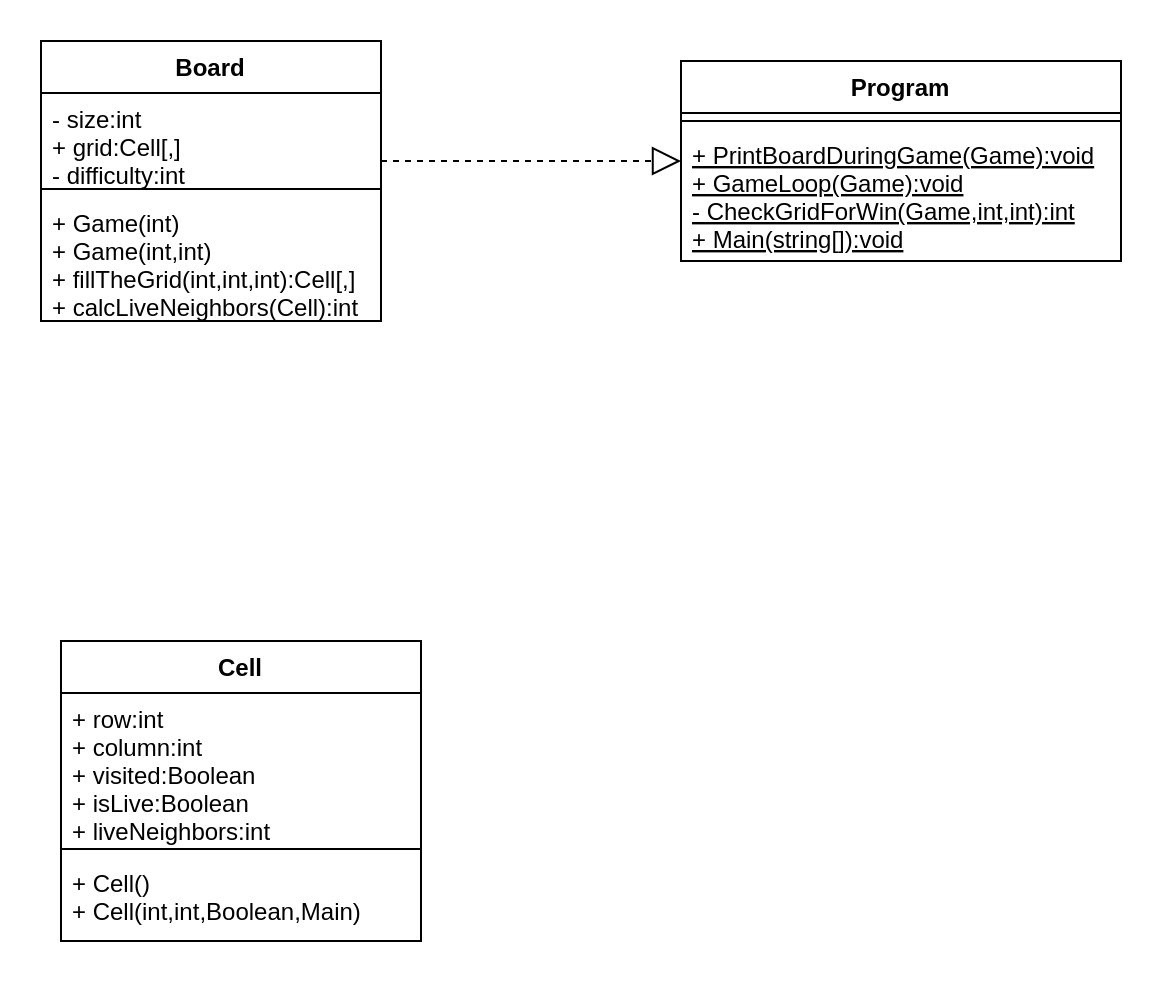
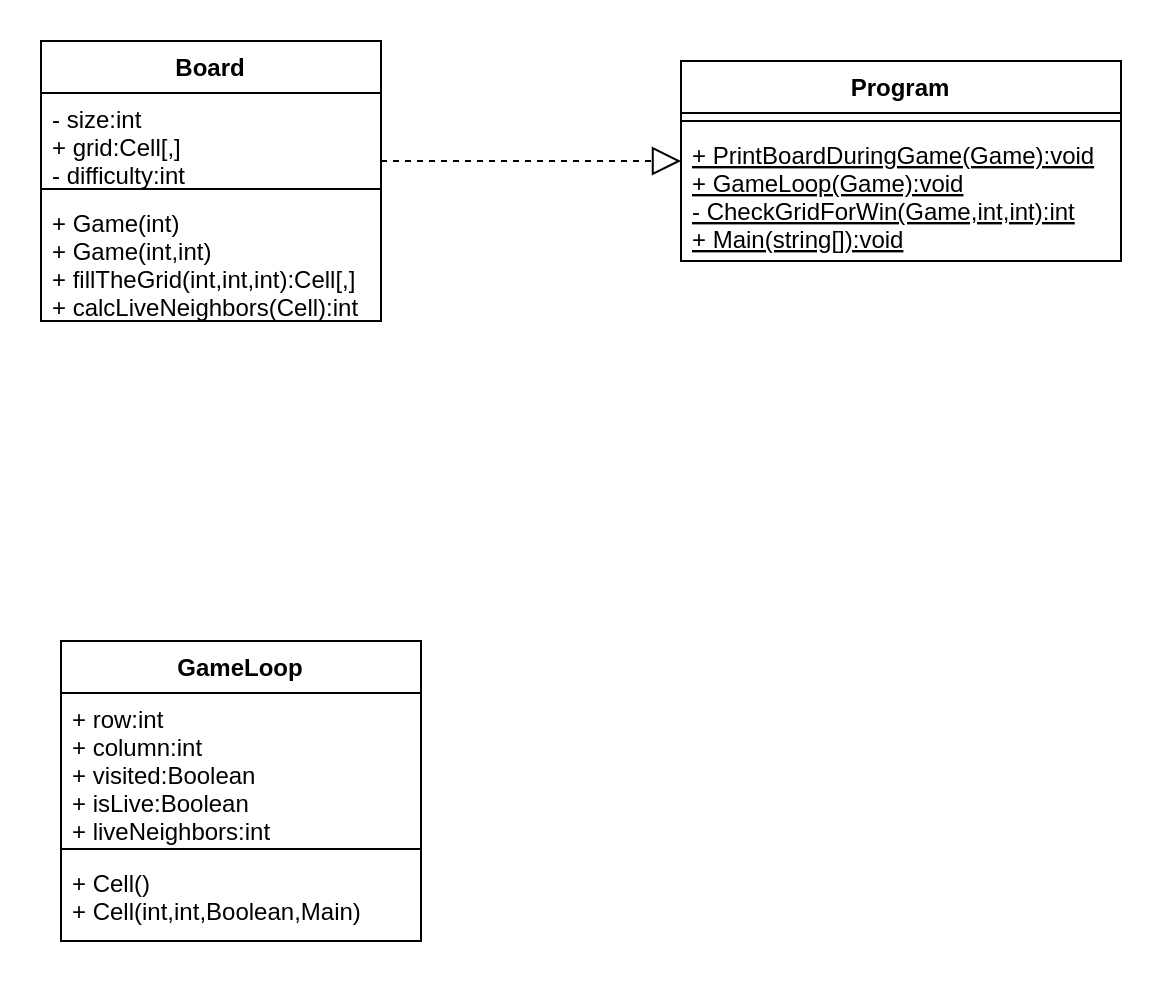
  <mxCell id="0" />
  <mxCell id="1" parent="0" />
- <mxCell id="2" value="Cell" style="swimlane;fontStyle=1;align=center;verticalAlign=top;childLayout=stackLayout;horizontal=1;startSize=26;horizontalStack=0;resizeParent=1;resizeParentMax=0;resizeLast=0;collapsible=1;marginBottom=0;" parent="1" vertex="1"><mxGeometry x="30" y="320" width="180" height="150" as="geometry" /></mxCell>
+ <mxCell id="2" value="GameLoop" style="swimlane;fontStyle=1;align=center;verticalAlign=top;childLayout=stackLayout;horizontal=1;startSize=26;horizontalStack=0;resizeParent=1;resizeParentMax=0;resizeLast=0;collapsible=1;marginBottom=0;" parent="1" vertex="1"><mxGeometry x="30" y="320" width="180" height="150" as="geometry" /></mxCell>
  <mxCell id="3" value="+ row:int&#10;+ column:int&#10;+ visited:Boolean&#10;+ isLive:Boolean&#10;+ liveNeighbors:int" style="text;strokeColor=none;fillColor=none;align=left;verticalAlign=top;spacingLeft=4;spacingRight=4;overflow=hidden;rotatable=0;points=[[0,0.5],[1,0.5]];portConstraint=eastwest;" parent="2" vertex="1"><mxGeometry y="26" width="180" height="74" as="geometry" /></mxCell>
  <mxCell id="4" value="" style="line;strokeWidth=1;fillColor=none;align=left;verticalAlign=middle;spacingTop=-1;spacingLeft=3;spacingRight=3;rotatable=0;labelPosition=right;points=[];portConstraint=eastwest;" parent="2" vertex="1"><mxGeometry y="100" width="180" height="8" as="geometry" /></mxCell>
  <mxCell id="5" value="+ Cell()&#10;+ Cell(int,int,Boolean,Main)" style="text;strokeColor=none;fillColor=none;align=left;verticalAlign=top;spacingLeft=4;spacingRight=4;overflow=hidden;rotatable=0;points=[[0,0.5],[1,0.5]];portConstraint=eastwest;" parent="2" vertex="1"><mxGeometry y="108" width="180" height="42" as="geometry" /></mxCell>
  <mxCell id="6" value="Board" style="swimlane;fontStyle=1;align=center;verticalAlign=top;childLayout=stackLayout;horizontal=1;startSize=26;horizontalStack=0;resizeParent=1;resizeParentMax=0;resizeLast=0;collapsible=1;marginBottom=0;" parent="1" vertex="1"><mxGeometry x="20" y="20" width="170" height="140" as="geometry" /></mxCell>
  <mxCell id="7" value="- size:int&#10;+ grid:Cell[,]&#10;- difficulty:int" style="text;strokeColor=none;fillColor=none;align=left;verticalAlign=top;spacingLeft=4;spacingRight=4;overflow=hidden;rotatable=0;points=[[0,0.5],[1,0.5]];portConstraint=eastwest;" parent="6" vertex="1"><mxGeometry y="26" width="170" height="44" as="geometry" /></mxCell>
  <mxCell id="8" value="" style="line;strokeWidth=1;fillColor=none;align=left;verticalAlign=middle;spacingTop=-1;spacingLeft=3;spacingRight=3;rotatable=0;labelPosition=right;points=[];portConstraint=eastwest;" parent="6" vertex="1"><mxGeometry y="70" width="170" height="8" as="geometry" /></mxCell>
  <mxCell id="9" value="+ Game(int)&#10;+ Game(int,int)&#10;+ fillTheGrid(int,int,int):Cell[,]&#10;+ calcLiveNeighbors(Cell):int&#10;" style="text;strokeColor=none;fillColor=none;align=left;verticalAlign=top;spacingLeft=4;spacingRight=4;overflow=hidden;rotatable=0;points=[[0,0.5],[1,0.5]];portConstraint=eastwest;fontStyle=0" parent="6" vertex="1"><mxGeometry y="78" width="170" height="62" as="geometry" /></mxCell>
  <mxCell id="10" value="Program" style="swimlane;fontStyle=1;align=center;verticalAlign=top;childLayout=stackLayout;horizontal=1;startSize=26;horizontalStack=0;resizeParent=1;resizeParentMax=0;resizeLast=0;collapsible=1;marginBottom=0;" parent="1" vertex="1"><mxGeometry x="340" y="30" width="220" height="100" as="geometry" /></mxCell>
  <mxCell id="11" value="" style="line;strokeWidth=1;fillColor=none;align=left;verticalAlign=middle;spacingTop=-1;spacingLeft=3;spacingRight=3;rotatable=0;labelPosition=right;points=[];portConstraint=eastwest;" parent="10" vertex="1"><mxGeometry y="26" width="220" height="8" as="geometry" /></mxCell>
  <mxCell id="12" value="+ PrintBoardDuringGame(Game):void&#10;+ GameLoop(Game):void&#10;- CheckGridForWin(Game,int,int):int&#10;+ Main(string[]):void" style="text;strokeColor=none;fillColor=none;align=left;verticalAlign=top;spacingLeft=4;spacingRight=4;overflow=hidden;rotatable=0;points=[[0,0.5],[1,0.5]];portConstraint=eastwest;fontStyle=4" parent="10" vertex="1"><mxGeometry y="34" width="220" height="66" as="geometry" /></mxCell>
  <mxCell id="13" value="" style="endArrow=block;dashed=1;endFill=0;endSize=12;html=1;rounded=0;" parent="1" target="10" edge="1"><mxGeometry width="160" relative="1" as="geometry"><mxPoint x="190" y="80" as="sourcePoint" /><mxPoint x="370" y="140" as="targetPoint" /><Array as="points"><mxPoint x="270" y="80" /></Array></mxGeometry></mxCell>
